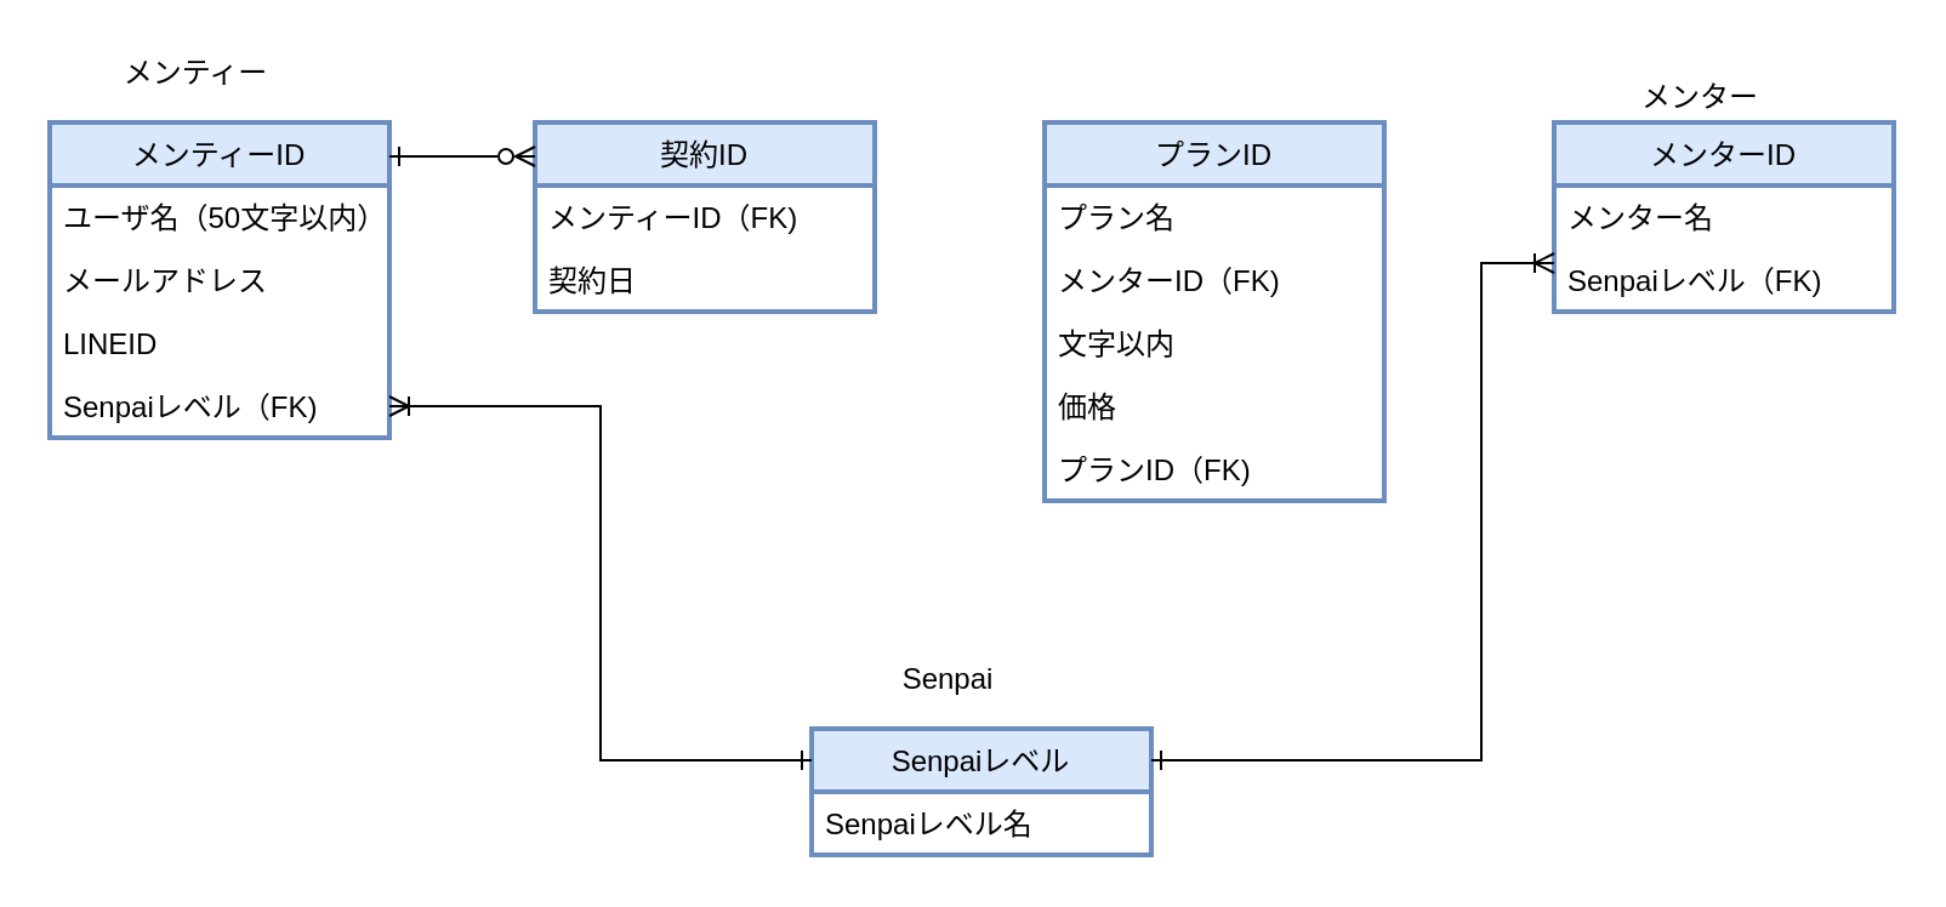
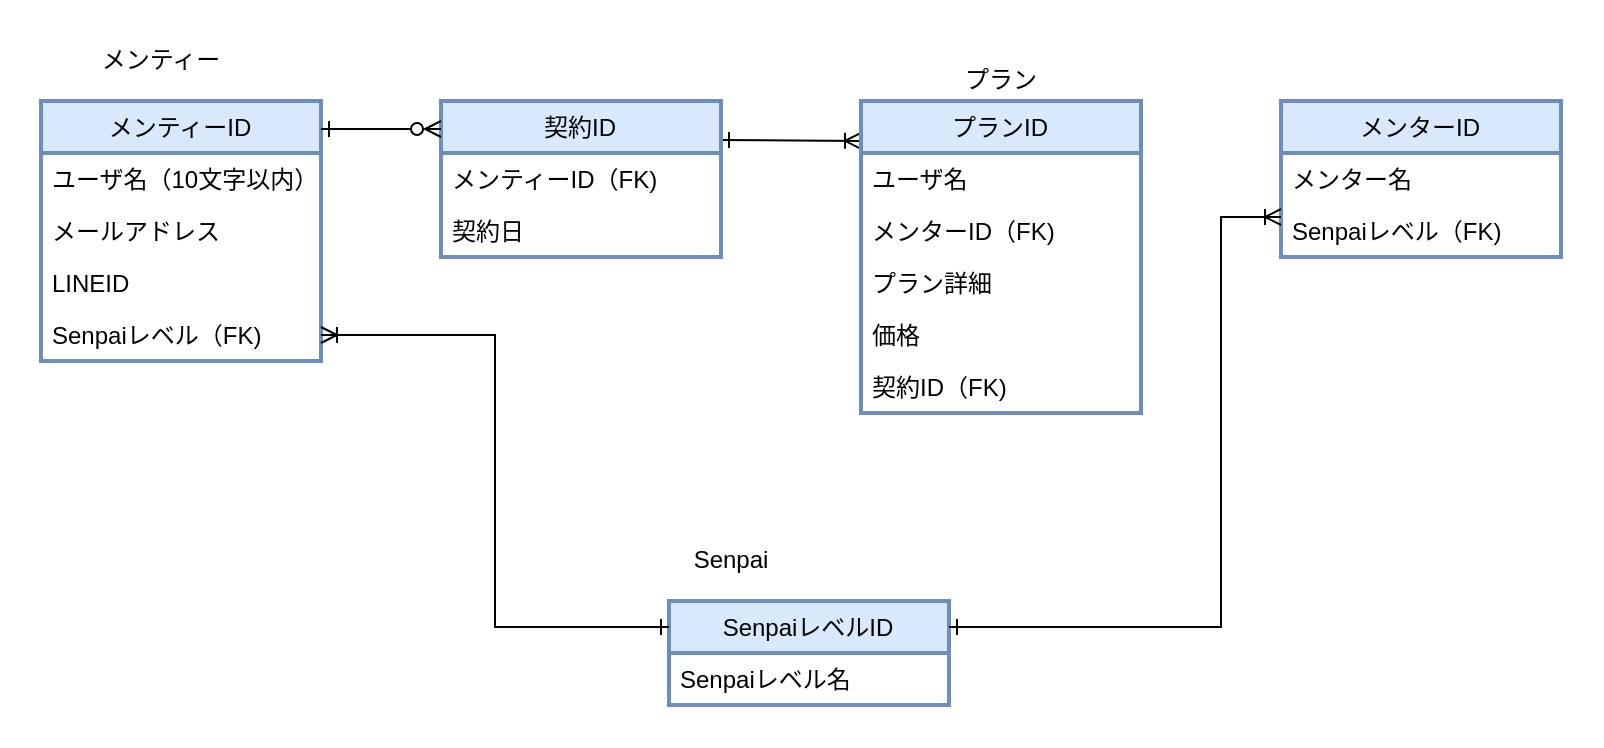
  <mxCell id="0" />
  <mxCell id="1" parent="0" />
  <mxCell id="2" value="メンティーID" style="swimlane;fontStyle=0;childLayout=stackLayout;horizontal=1;startSize=26;fillColor=#dae8fc;horizontalStack=0;resizeParent=1;resizeParentMax=0;resizeLast=0;collapsible=1;marginBottom=0;rounded=0;strokeWidth=2;strokeColor=#6c8ebf;" vertex="1" parent="1"><mxGeometry x="20" y="50" width="140" height="130" as="geometry" /></mxCell>
- <mxCell id="3" value="ユーザ名（50文字以内）" style="text;strokeColor=none;fillColor=none;align=left;verticalAlign=top;spacingLeft=4;spacingRight=4;overflow=hidden;rotatable=0;points=[[0,0.5],[1,0.5]];portConstraint=eastwest;rounded=0;" vertex="1" parent="2"><mxGeometry y="26" width="140" height="26" as="geometry" /></mxCell>
+ <mxCell id="3" value="ユーザ名（10文字以内）" style="text;strokeColor=none;fillColor=none;align=left;verticalAlign=top;spacingLeft=4;spacingRight=4;overflow=hidden;rotatable=0;points=[[0,0.5],[1,0.5]];portConstraint=eastwest;rounded=0;" vertex="1" parent="2"><mxGeometry y="26" width="140" height="26" as="geometry" /></mxCell>
  <mxCell id="4" value="メールアドレス" style="text;strokeColor=none;fillColor=none;align=left;verticalAlign=top;spacingLeft=4;spacingRight=4;overflow=hidden;rotatable=0;points=[[0,0.5],[1,0.5]];portConstraint=eastwest;rounded=0;" vertex="1" parent="2"><mxGeometry y="52" width="140" height="26" as="geometry" /></mxCell>
  <mxCell id="5" value="LINEID" style="text;strokeColor=none;fillColor=none;align=left;verticalAlign=top;spacingLeft=4;spacingRight=4;overflow=hidden;rotatable=0;points=[[0,0.5],[1,0.5]];portConstraint=eastwest;rounded=0;" vertex="1" parent="2"><mxGeometry y="78" width="140" height="26" as="geometry" /></mxCell>
  <mxCell id="6" value="Senpaiレベル（FK)" style="text;strokeColor=none;fillColor=none;align=left;verticalAlign=top;spacingLeft=4;spacingRight=4;overflow=hidden;rotatable=0;points=[[0,0.5],[1,0.5]];portConstraint=eastwest;rounded=0;" vertex="1" parent="2"><mxGeometry y="104" width="140" height="26" as="geometry" /></mxCell>
+ <mxCell id="7" style="edgeStyle=none;rounded=0;orthogonalLoop=1;jettySize=auto;html=1;exitX=1;exitY=0.25;exitDx=0;exitDy=0;entryX=0;entryY=0.128;entryDx=0;entryDy=0;entryPerimeter=0;startArrow=ERone;startFill=0;endArrow=ERoneToMany;endFill=0;" edge="1" parent="1" source="8" target="13"><mxGeometry relative="1" as="geometry" /></mxCell>
  <mxCell id="8" value="契約ID" style="swimlane;fontStyle=0;childLayout=stackLayout;horizontal=1;startSize=26;fillColor=#dae8fc;horizontalStack=0;resizeParent=1;resizeParentMax=0;resizeLast=0;collapsible=1;marginBottom=0;rounded=0;strokeWidth=2;strokeColor=#6c8ebf;" vertex="1" parent="1"><mxGeometry x="220" y="50" width="140" height="78" as="geometry" /></mxCell>
  <mxCell id="9" value="メンティーID（FK)" style="text;strokeColor=none;fillColor=none;align=left;verticalAlign=top;spacingLeft=4;spacingRight=4;overflow=hidden;rotatable=0;points=[[0,0.5],[1,0.5]];portConstraint=eastwest;rounded=0;" vertex="1" parent="8"><mxGeometry y="26" width="140" height="26" as="geometry" /></mxCell>
  <mxCell id="10" value="契約日" style="text;strokeColor=none;fillColor=none;align=left;verticalAlign=top;spacingLeft=4;spacingRight=4;overflow=hidden;rotatable=0;points=[[0,0.5],[1,0.5]];portConstraint=eastwest;rounded=0;" vertex="1" parent="8"><mxGeometry y="52" width="140" height="26" as="geometry" /></mxCell>
- <mxCell id="11" value="Senpaiレベル" style="swimlane;fontStyle=0;childLayout=stackLayout;horizontal=1;startSize=26;fillColor=#dae8fc;horizontalStack=0;resizeParent=1;resizeParentMax=0;resizeLast=0;collapsible=1;marginBottom=0;rounded=0;strokeWidth=2;strokeColor=#6c8ebf;" vertex="1" parent="1"><mxGeometry x="334" y="300" width="140" height="52" as="geometry" /></mxCell>
+ <mxCell id="11" value="SenpaiレベルID" style="swimlane;fontStyle=0;childLayout=stackLayout;horizontal=1;startSize=26;fillColor=#dae8fc;horizontalStack=0;resizeParent=1;resizeParentMax=0;resizeLast=0;collapsible=1;marginBottom=0;rounded=0;strokeWidth=2;strokeColor=#6c8ebf;" vertex="1" parent="1"><mxGeometry x="334" y="300" width="140" height="52" as="geometry" /></mxCell>
  <mxCell id="12" value="Senpaiレベル名" style="text;strokeColor=none;fillColor=none;align=left;verticalAlign=top;spacingLeft=4;spacingRight=4;overflow=hidden;rotatable=0;points=[[0,0.5],[1,0.5]];portConstraint=eastwest;rounded=0;" vertex="1" parent="11"><mxGeometry y="26" width="140" height="26" as="geometry" /></mxCell>
  <mxCell id="13" value="プランID" style="swimlane;fontStyle=0;childLayout=stackLayout;horizontal=1;startSize=26;fillColor=#dae8fc;horizontalStack=0;resizeParent=1;resizeParentMax=0;resizeLast=0;collapsible=1;marginBottom=0;rounded=0;strokeWidth=2;strokeColor=#6c8ebf;" vertex="1" parent="1"><mxGeometry x="430" y="50" width="140" height="156" as="geometry" /></mxCell>
- <mxCell id="14" value="プラン名" style="text;strokeColor=none;fillColor=none;align=left;verticalAlign=top;spacingLeft=4;spacingRight=4;overflow=hidden;rotatable=0;points=[[0,0.5],[1,0.5]];portConstraint=eastwest;rounded=0;" vertex="1" parent="13"><mxGeometry y="26" width="140" height="26" as="geometry" /></mxCell>
+ <mxCell id="14" value="ユーザ名" style="text;strokeColor=none;fillColor=none;align=left;verticalAlign=top;spacingLeft=4;spacingRight=4;overflow=hidden;rotatable=0;points=[[0,0.5],[1,0.5]];portConstraint=eastwest;rounded=0;" vertex="1" parent="13"><mxGeometry y="26" width="140" height="26" as="geometry" /></mxCell>
  <mxCell id="15" value="メンターID（FK)" style="text;strokeColor=none;fillColor=none;align=left;verticalAlign=top;spacingLeft=4;spacingRight=4;overflow=hidden;rotatable=0;points=[[0,0.5],[1,0.5]];portConstraint=eastwest;rounded=0;" vertex="1" parent="13"><mxGeometry y="52" width="140" height="26" as="geometry" /></mxCell>
- <mxCell id="16" value="文字以内" style="text;strokeColor=none;fillColor=none;align=left;verticalAlign=top;spacingLeft=4;spacingRight=4;overflow=hidden;rotatable=0;points=[[0,0.5],[1,0.5]];portConstraint=eastwest;rounded=0;" vertex="1" parent="13"><mxGeometry y="78" width="140" height="26" as="geometry" /></mxCell>
+ <mxCell id="16" value="プラン詳細" style="text;strokeColor=none;fillColor=none;align=left;verticalAlign=top;spacingLeft=4;spacingRight=4;overflow=hidden;rotatable=0;points=[[0,0.5],[1,0.5]];portConstraint=eastwest;rounded=0;" vertex="1" parent="13"><mxGeometry y="78" width="140" height="26" as="geometry" /></mxCell>
  <mxCell id="17" value="価格" style="text;strokeColor=none;fillColor=none;align=left;verticalAlign=top;spacingLeft=4;spacingRight=4;overflow=hidden;rotatable=0;points=[[0,0.5],[1,0.5]];portConstraint=eastwest;rounded=0;" vertex="1" parent="13"><mxGeometry y="104" width="140" height="26" as="geometry" /></mxCell>
- <mxCell id="18" value="プランID（FK)" style="text;strokeColor=none;fillColor=none;align=left;verticalAlign=top;spacingLeft=4;spacingRight=4;overflow=hidden;rotatable=0;points=[[0,0.5],[1,0.5]];portConstraint=eastwest;rounded=0;" vertex="1" parent="13"><mxGeometry y="130" width="140" height="26" as="geometry" /></mxCell>
+ <mxCell id="18" value="契約ID（FK)" style="text;strokeColor=none;fillColor=none;align=left;verticalAlign=top;spacingLeft=4;spacingRight=4;overflow=hidden;rotatable=0;points=[[0,0.5],[1,0.5]];portConstraint=eastwest;rounded=0;" vertex="1" parent="13"><mxGeometry y="130" width="140" height="26" as="geometry" /></mxCell>
  <mxCell id="19" value="メンターID" style="swimlane;fontStyle=0;childLayout=stackLayout;horizontal=1;startSize=26;fillColor=#dae8fc;horizontalStack=0;resizeParent=1;resizeParentMax=0;resizeLast=0;collapsible=1;marginBottom=0;rounded=0;strokeWidth=2;strokeColor=#6c8ebf;" vertex="1" parent="1"><mxGeometry x="640" y="50" width="140" height="78" as="geometry" /></mxCell>
  <mxCell id="20" value="メンター名" style="text;strokeColor=none;fillColor=none;align=left;verticalAlign=top;spacingLeft=4;spacingRight=4;overflow=hidden;rotatable=0;points=[[0,0.5],[1,0.5]];portConstraint=eastwest;rounded=0;" vertex="1" parent="19"><mxGeometry y="26" width="140" height="26" as="geometry" /></mxCell>
  <mxCell id="21" value="Senpaiレベル（FK)" style="text;strokeColor=none;fillColor=none;align=left;verticalAlign=top;spacingLeft=4;spacingRight=4;overflow=hidden;rotatable=0;points=[[0,0.5],[1,0.5]];portConstraint=eastwest;rounded=0;" vertex="1" parent="19"><mxGeometry y="52" width="140" height="26" as="geometry" /></mxCell>
  <mxCell id="22" value="" style="edgeStyle=none;rounded=0;orthogonalLoop=1;jettySize=auto;html=1;startArrow=ERone;startFill=0;endArrow=ERzeroToMany;endFill=0;" edge="1" parent="1"><mxGeometry relative="1" as="geometry"><mxPoint x="160" y="64" as="sourcePoint" /><mxPoint x="220" y="64" as="targetPoint" /><Array as="points" /></mxGeometry></mxCell>
  <mxCell id="23" style="edgeStyle=orthogonalEdgeStyle;rounded=0;orthogonalLoop=1;jettySize=auto;html=1;exitX=1;exitY=0.5;exitDx=0;exitDy=0;entryX=0;entryY=0.25;entryDx=0;entryDy=0;startArrow=ERoneToMany;startFill=0;endArrow=ERone;endFill=0;" edge="1" parent="1" source="6" target="11"><mxGeometry relative="1" as="geometry" /></mxCell>
  <mxCell id="24" style="edgeStyle=orthogonalEdgeStyle;rounded=0;orthogonalLoop=1;jettySize=auto;html=1;entryX=1;entryY=0.25;entryDx=0;entryDy=0;startArrow=ERoneToMany;startFill=0;endArrow=ERone;endFill=0;" edge="1" parent="1" target="11"><mxGeometry relative="1" as="geometry"><mxPoint x="640" y="108" as="sourcePoint" /><Array as="points"><mxPoint x="610" y="108" /><mxPoint x="610" y="313" /></Array></mxGeometry></mxCell>
  <mxCell id="25" value="メンティー" style="text;html=1;align=center;verticalAlign=middle;resizable=0;points=[];autosize=1;strokeColor=none;fillColor=none;" vertex="1" parent="1"><mxGeometry x="40" y="20" width="80" height="20" as="geometry" /></mxCell>
- <mxCell id="27" value="メンター" style="text;html=1;align=center;verticalAlign=middle;resizable=0;points=[];autosize=1;strokeColor=none;fillColor=none;" vertex="1" parent="1"><mxGeometry x="670" y="30" width="60" height="20" as="geometry" /></mxCell>
- <mxCell id="28" value="Senpai" style="text;html=1;align=center;verticalAlign=middle;resizable=0;points=[];autosize=1;strokeColor=none;fillColor=none;" vertex="1" parent="1"><mxGeometry x="365" y="270" width="50" height="20" as="geometry" /></mxCell>
+ <mxCell id="26" value="プラン" style="text;html=1;align=center;verticalAlign=middle;resizable=0;points=[];autosize=1;strokeColor=none;fillColor=none;" vertex="1" parent="1"><mxGeometry x="475" y="30" width="50" height="20" as="geometry" /></mxCell>
+ <mxCell id="28" value="Senpai" style="text;html=1;align=center;verticalAlign=middle;resizable=0;points=[];autosize=1;strokeColor=none;fillColor=none;" vertex="1" parent="1"><mxGeometry x="340" y="270" width="50" height="20" as="geometry" /></mxCell>
